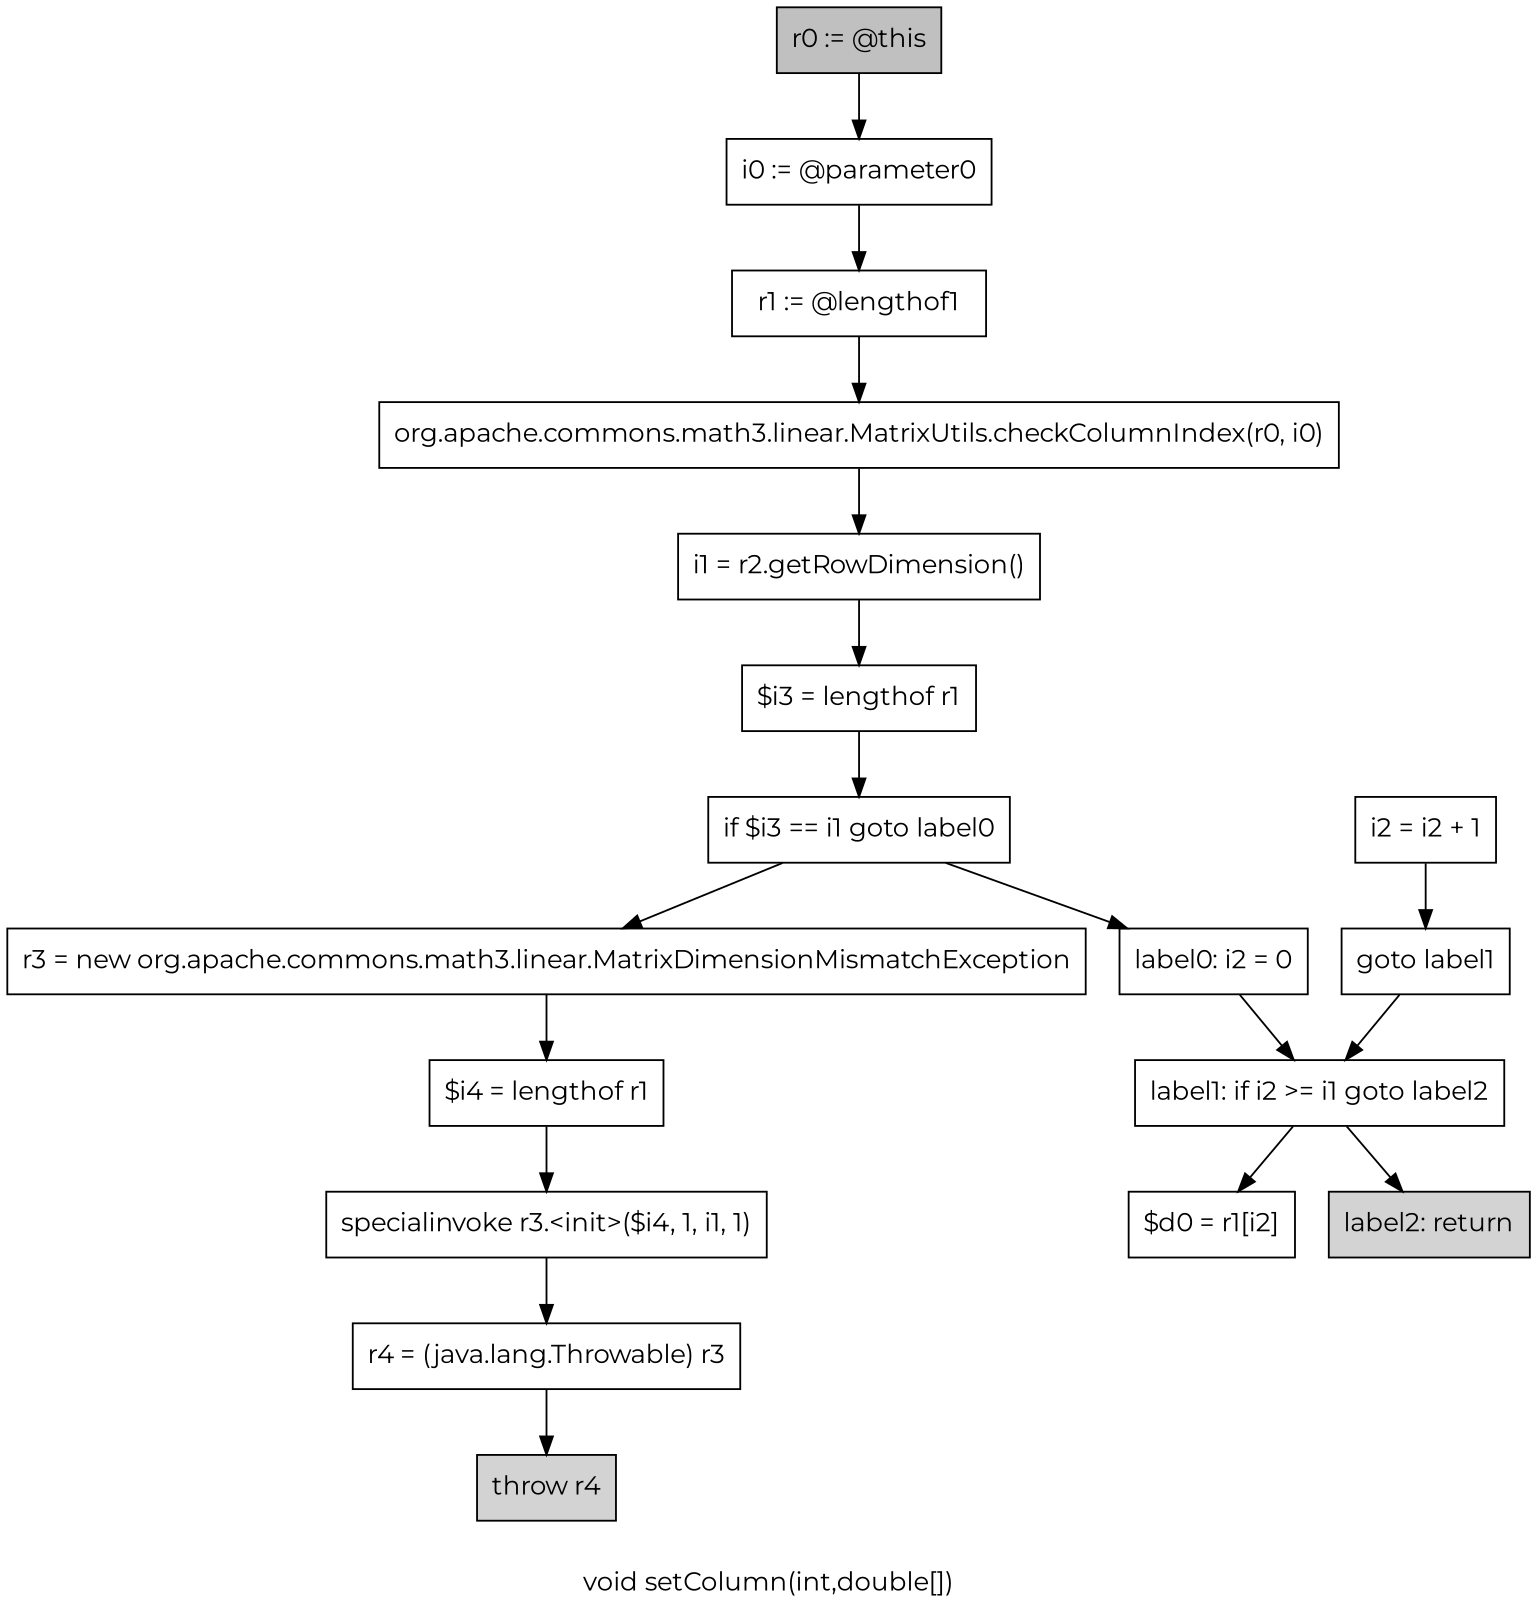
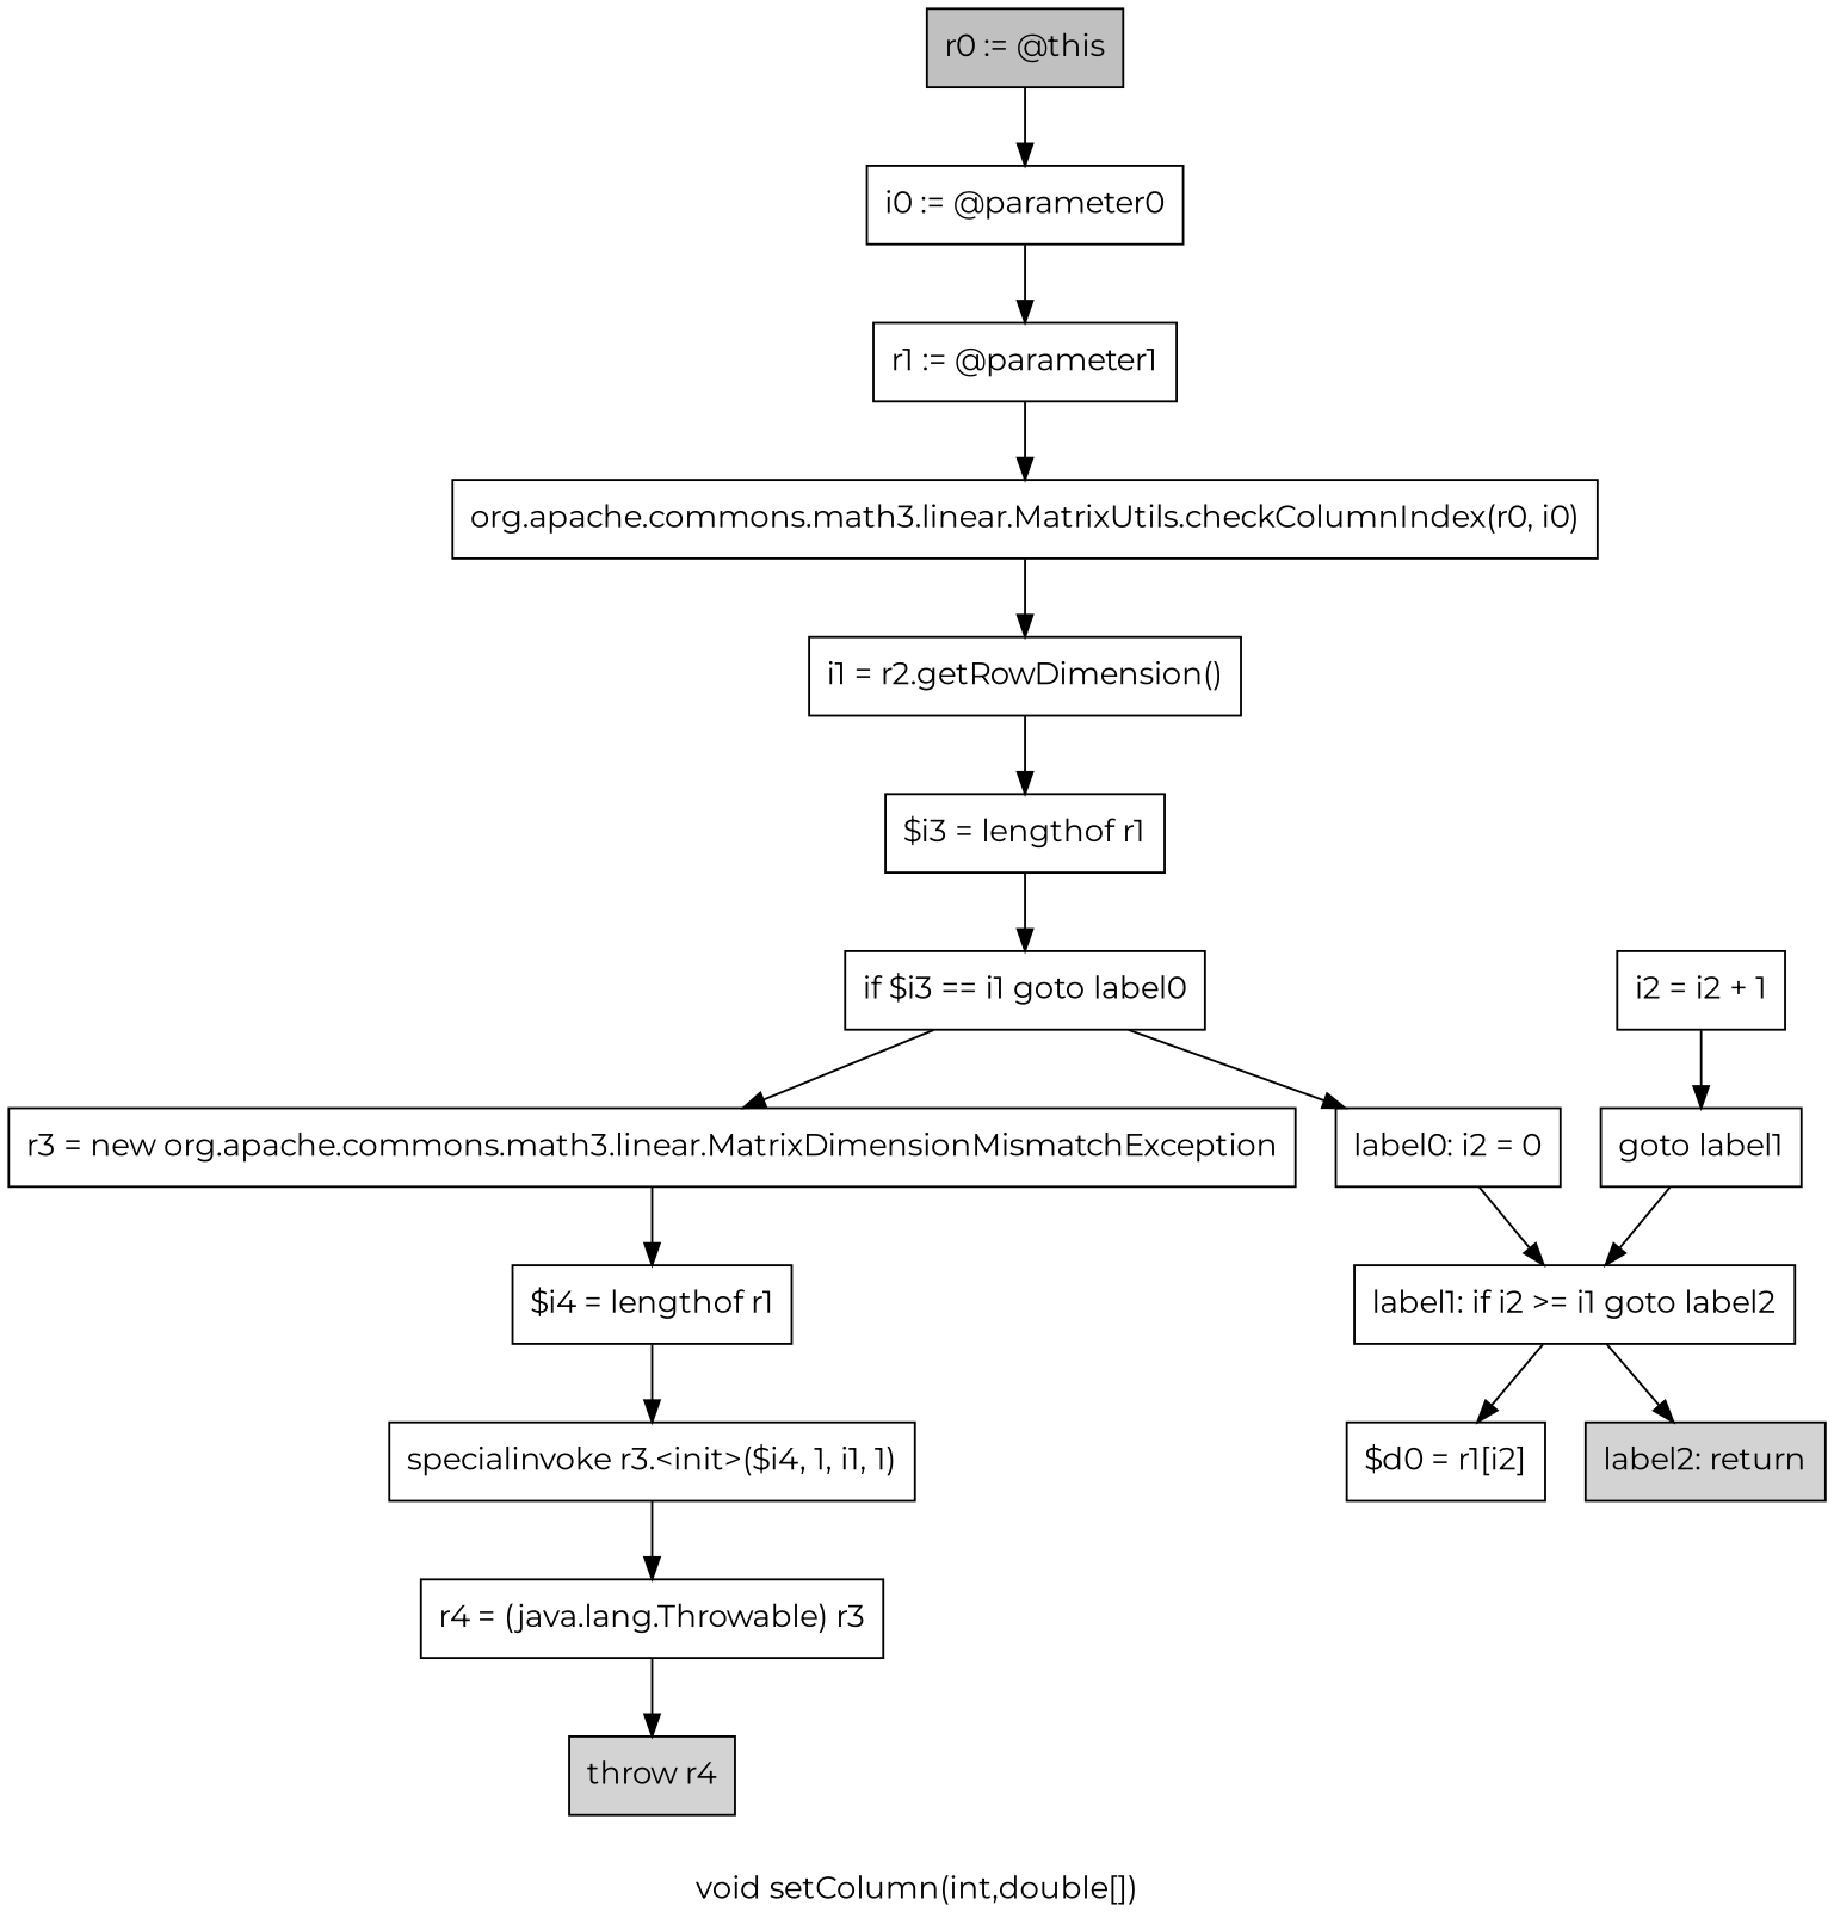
  digraph {
    fontname=Montserrat
    label="void setColumn(int,double[])"
    node [fontname=Montserrat shape=box]
    edge [fontname=Montserrat]
    n1 [fillcolor=gray label="r0 := @this" style=filled]
    n2 [label="i0 := @parameter0"]
-   n3 [label="r1 := @lengthof1"]
+   n3 [label="r1 := @parameter1"]
    n4 [label="org.apache.commons.math3.linear.MatrixUtils.checkColumnIndex(r0, i0)"]
    n5 [label="i1 = r2.getRowDimension()"]
    n6 [label="$i3 = lengthof r1"]
    n7 [label="if $i3 == i1 goto label0"]
    n8 [label="r3 = new org.apache.commons.math3.linear.MatrixDimensionMismatchException"]
    n9 [label="label0: i2 = 0"]
    n10 [label="$i4 = lengthof r1"]
    n11 [label="label1: if i2 >= i1 goto label2"]
    n12 [label="specialinvoke r3.<init>($i4, 1, i1, 1)"]
    n13 [label="$d0 = r1[i2]"]
    n14 [fillcolor=lightgray label="label2: return" style=filled]
    n15 [label="r4 = (java.lang.Throwable) r3"]
    n16 [fillcolor=lightgray label="throw r4" style=filled]
    n17 [label="i2 = i2 + 1"]
    n18 [label="goto label1"]
    n1 -> n2
    n2 -> n3
    n3 -> n4
    n4 -> n5
    n5 -> n6
    n6 -> n7
    n7 -> n8
    n7 -> n9
    n8 -> n10
    n9 -> n11
    n10 -> n12
    n11 -> n13
    n11 -> n14
    n12 -> n15
    n15 -> n16
    n17 -> n18
    n18 -> n11
  }
